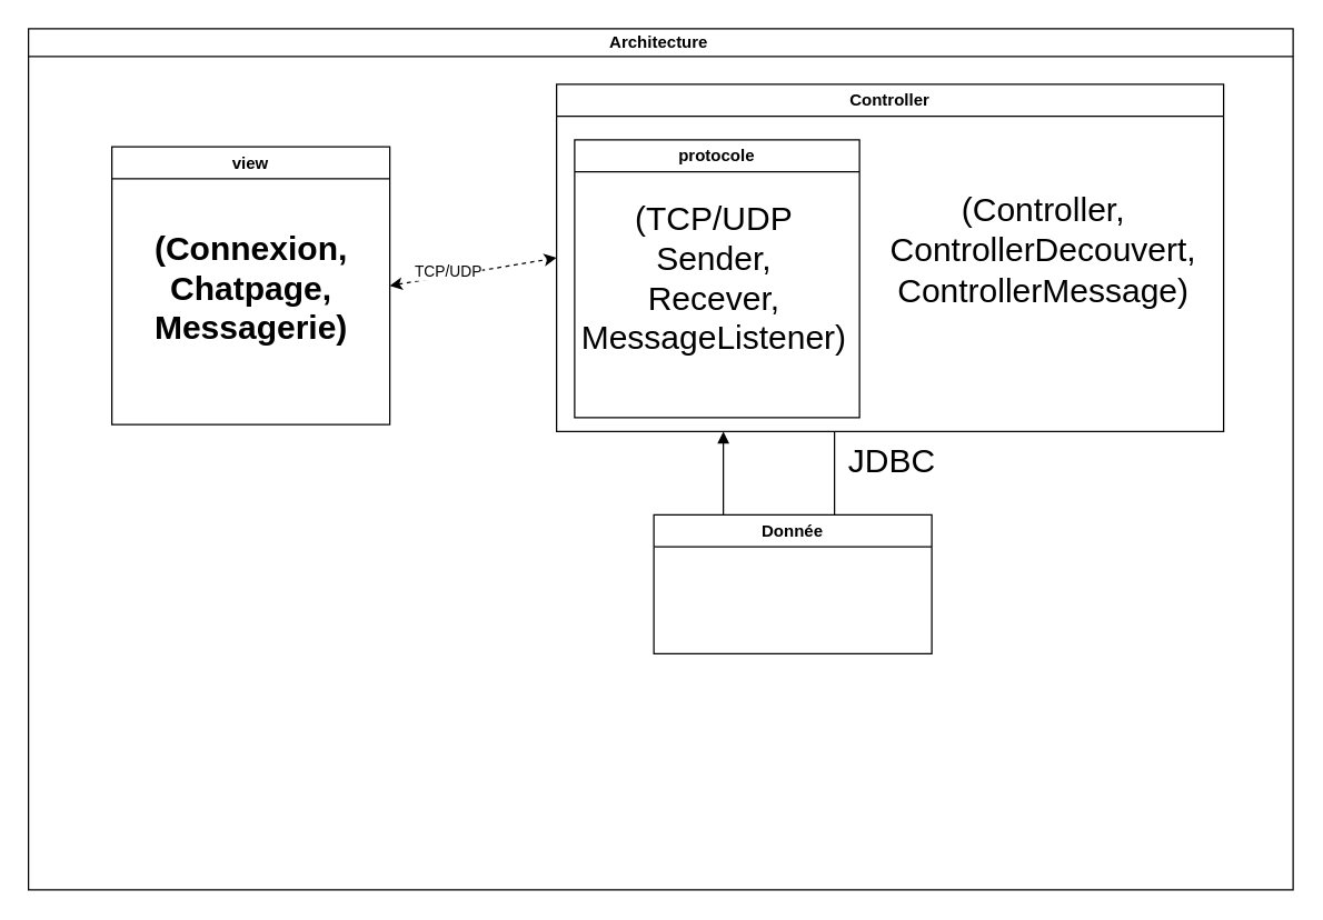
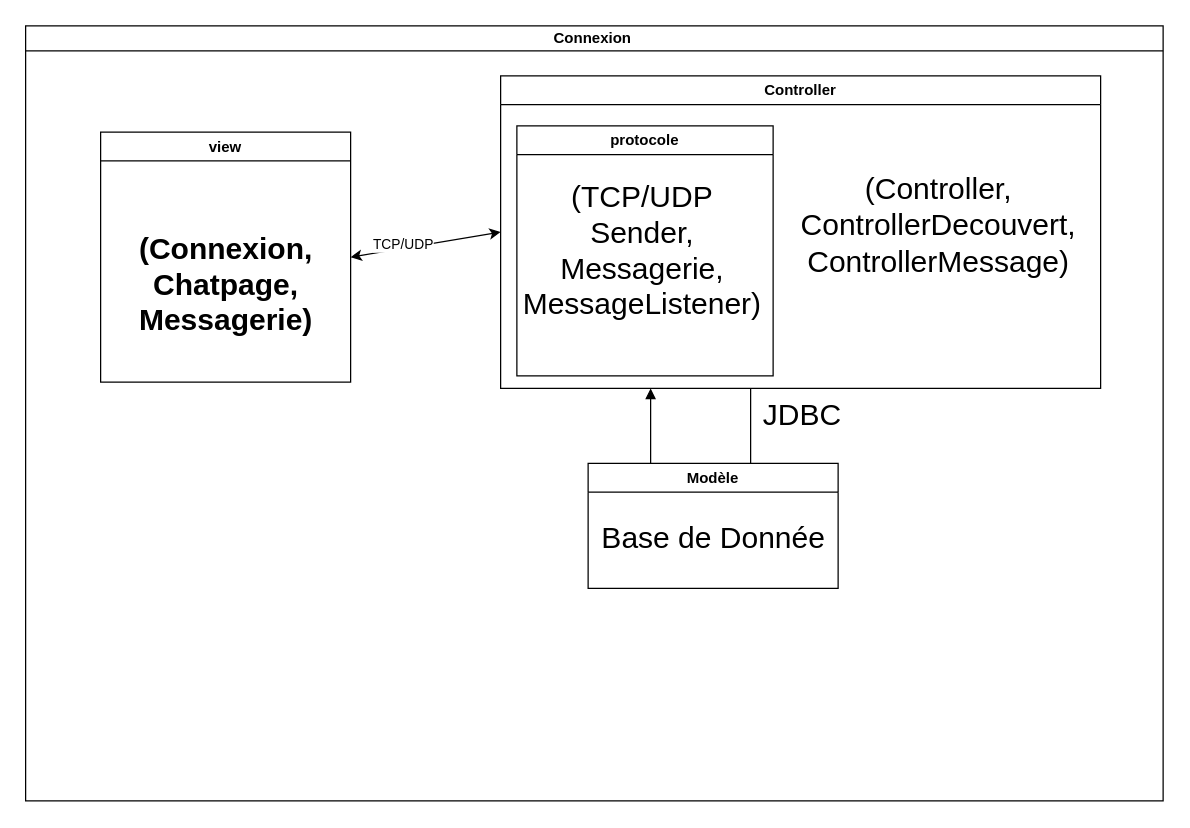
  <mxCell id="0" />
  <mxCell id="1" parent="0" />
- <mxCell id="2" value="Architecture&amp;nbsp;" style="swimlane;html=1;startSize=20;horizontal=1;containerType=tree;glass=0;" vertex="1" parent="1"><mxGeometry x="20" y="20" width="910" height="620" as="geometry" /></mxCell>
+ <mxCell id="2" value="Connexion&amp;nbsp;" style="swimlane;html=1;startSize=20;horizontal=1;containerType=tree;glass=0;" vertex="1" parent="1"><mxGeometry x="20" y="20" width="910" height="620" as="geometry" /></mxCell>
  <mxCell id="3" value="view" style="swimlane;whiteSpace=wrap;html=1;startSize=23;" vertex="1" parent="2"><mxGeometry x="60" y="85" width="200" height="200" as="geometry" /></mxCell>
- <mxCell id="4" value="&lt;font style=&quot;font-size: 24px;&quot;&gt;&lt;br style=&quot;border-color: var(--border-color); font-weight: 700; text-align: left;&quot;&gt;&lt;span style=&quot;font-weight: 700; text-align: left;&quot;&gt;(Connexion,&lt;/span&gt;&lt;br style=&quot;border-color: var(--border-color); font-weight: 700; text-align: left;&quot;&gt;&lt;span style=&quot;font-weight: 700; text-align: left;&quot;&gt;Chatpage,&lt;/span&gt;&lt;br style=&quot;border-color: var(--border-color); font-weight: 700; text-align: left;&quot;&gt;&lt;span style=&quot;font-weight: 700; text-align: left;&quot;&gt;Messagerie)&lt;/span&gt;&lt;/font&gt;" style="text;html=1;align=center;verticalAlign=middle;resizable=0;points=[];autosize=1;strokeColor=none;fillColor=none;" vertex="1" parent="3"><mxGeometry x="20" y="23" width="160" height="130" as="geometry" /></mxCell>
- <mxCell id="5" value="" style="endArrow=classic;startArrow=classic;html=1;rounded=0;exitX=1;exitY=0.5;exitDx=0;exitDy=0;entryX=0;entryY=0.5;entryDx=0;entryDy=0;dashed=1;" edge="1" parent="2" source="3" target="7"><mxGeometry width="50" height="50" relative="1" as="geometry"><mxPoint x="320" y="150" as="sourcePoint" /><mxPoint x="370" y="100" as="targetPoint" /></mxGeometry></mxCell>
+ <mxCell id="4" value="&lt;font style=&quot;font-size: 24px;&quot;&gt;&lt;br style=&quot;border-color: var(--border-color); font-weight: 700; text-align: left;&quot;&gt;&lt;span style=&quot;font-weight: 700; text-align: left;&quot;&gt;(Connexion,&lt;/span&gt;&lt;br style=&quot;border-color: var(--border-color); font-weight: 700; text-align: left;&quot;&gt;&lt;span style=&quot;font-weight: 700; text-align: left;&quot;&gt;Chatpage,&lt;/span&gt;&lt;br style=&quot;border-color: var(--border-color); font-weight: 700; text-align: left;&quot;&gt;&lt;span style=&quot;font-weight: 700; text-align: left;&quot;&gt;Messagerie)&lt;/span&gt;&lt;/font&gt;" style="text;html=1;align=center;verticalAlign=middle;resizable=0;points=[];autosize=1;strokeColor=none;fillColor=none;" vertex="1" parent="3"><mxGeometry x="20" y="43" width="160" height="130" as="geometry" /></mxCell>
+ <mxCell id="5" value="" style="endArrow=classic;startArrow=classic;html=1;rounded=0;exitX=1;exitY=0.5;exitDx=0;exitDy=0;entryX=0;entryY=0.5;entryDx=0;entryDy=0;" edge="1" parent="2" source="3" target="7"><mxGeometry width="50" height="50" relative="1" as="geometry"><mxPoint x="320" y="150" as="sourcePoint" /><mxPoint x="370" y="100" as="targetPoint" /></mxGeometry></mxCell>
  <mxCell id="6" value="TCP/UDP" style="edgeLabel;html=1;align=center;verticalAlign=middle;resizable=0;points=[];" connectable="0" vertex="1" parent="5"><mxGeometry x="-0.31" y="4" relative="1" as="geometry"><mxPoint x="1" as="offset" /></mxGeometry></mxCell>
  <mxCell id="7" value="Controller" style="swimlane;whiteSpace=wrap;html=1;" vertex="1" parent="2"><mxGeometry x="380" y="40" width="480" height="250" as="geometry" /></mxCell>
  <mxCell id="8" value="&lt;font style=&quot;font-size: 24px;&quot;&gt;(Controller,&lt;br&gt;ControllerDecouvert,&lt;br&gt;ControllerMessage)&lt;/font&gt;" style="text;html=1;align=center;verticalAlign=middle;resizable=0;points=[];autosize=1;strokeColor=none;fillColor=none;" vertex="1" parent="7"><mxGeometry x="230" y="70" width="240" height="100" as="geometry" /></mxCell>
  <mxCell id="9" value="protocole" style="swimlane;whiteSpace=wrap;html=1;" vertex="1" parent="7"><mxGeometry x="13" y="40" width="205" height="200" as="geometry" /></mxCell>
- <mxCell id="10" value="&lt;font style=&quot;font-size: 24px;&quot;&gt;(TCP/UDP &lt;br&gt;Sender,&lt;br&gt;Recever,&lt;br&gt;MessageListener)&lt;/font&gt;" style="text;html=1;align=center;verticalAlign=middle;resizable=0;points=[];autosize=1;strokeColor=none;fillColor=none;" vertex="1" parent="9"><mxGeometry x="-5" y="35" width="210" height="130" as="geometry" /></mxCell>
- <mxCell id="11" value="Donnée" style="swimlane;whiteSpace=wrap;html=1;" vertex="1" parent="2"><mxGeometry x="450" y="350" width="200" height="100" as="geometry" /></mxCell>
+ <mxCell id="10" value="&lt;font style=&quot;font-size: 24px;&quot;&gt;(TCP/UDP &lt;br&gt;Sender,&lt;br&gt;Messagerie,&lt;br&gt;MessageListener)&lt;/font&gt;" style="text;html=1;align=center;verticalAlign=middle;resizable=0;points=[];autosize=1;strokeColor=none;fillColor=none;" vertex="1" parent="9"><mxGeometry x="-5" y="35" width="210" height="130" as="geometry" /></mxCell>
+ <mxCell id="11" value="Modèle" style="swimlane;whiteSpace=wrap;html=1;" vertex="1" parent="2"><mxGeometry x="450" y="350" width="200" height="100" as="geometry" /></mxCell>
+ <mxCell id="12" value="&lt;font style=&quot;font-size: 24px;&quot;&gt;Base de Donnée&lt;/font&gt;" style="text;html=1;align=center;verticalAlign=middle;resizable=0;points=[];autosize=1;strokeColor=none;fillColor=none;" vertex="1" parent="11"><mxGeometry y="40" width="200" height="40" as="geometry" /></mxCell>
  <mxCell id="13" value="" style="endArrow=block;html=1;rounded=0;exitX=0.25;exitY=0;exitDx=0;exitDy=0;entryX=0.25;entryY=1;entryDx=0;entryDy=0;" edge="1" parent="2" source="11" target="7"><mxGeometry width="50" height="50" relative="1" as="geometry"><mxPoint x="460" y="330" as="sourcePoint" /><mxPoint x="510" y="280" as="targetPoint" /></mxGeometry></mxCell>
  <mxCell id="14" value="" style="endArrow=none;html=1;rounded=0;exitX=0.25;exitY=0;exitDx=0;exitDy=0;entryX=0.25;entryY=1;entryDx=0;entryDy=0;" edge="1" parent="2"><mxGeometry width="50" height="50" relative="1" as="geometry"><mxPoint x="580" y="350" as="sourcePoint" /><mxPoint x="580" y="290" as="targetPoint" /></mxGeometry></mxCell>
  <mxCell id="15" value="&lt;font style=&quot;font-size: 24px;&quot;&gt;JDBC&lt;/font&gt;" style="edgeLabel;html=1;align=center;verticalAlign=middle;resizable=0;points=[];" connectable="0" vertex="1" parent="14"><mxGeometry x="0.284" y="-3" relative="1" as="geometry"><mxPoint x="37" as="offset" /></mxGeometry></mxCell>
